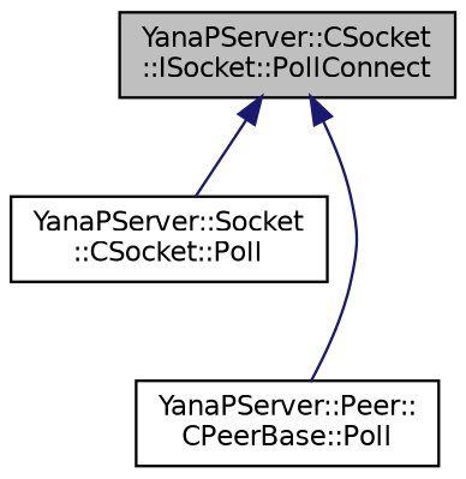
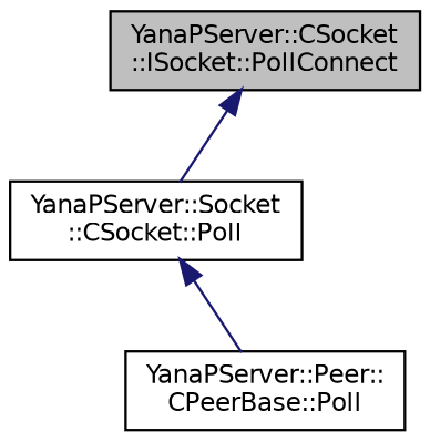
  digraph {
    rankdir=TB
    node [color=black fillcolor=white fontname=Helvetica fontsize=10 shape=record style=filled]
    edge [color=midnightblue dir=back fontname=Helvetica fontsize=10 labelfontname=Helvetica labelfontsize=10 style=solid]
    n1 [fillcolor=grey75 fontcolor=black height=0.2 label="YanaPServer::CSocket\l::ISocket::PollConnect" width=0.4]
    n2 [height=0.2 label="YanaPServer::Socket\l::CSocket::Poll" width=0.4]
    n3 [height=0.2 label="YanaPServer::Peer::\lCPeerBase::Poll" width=0.4]
    n1 -> n2
-   n1 -> n3
+   n2 -> n3
  }
